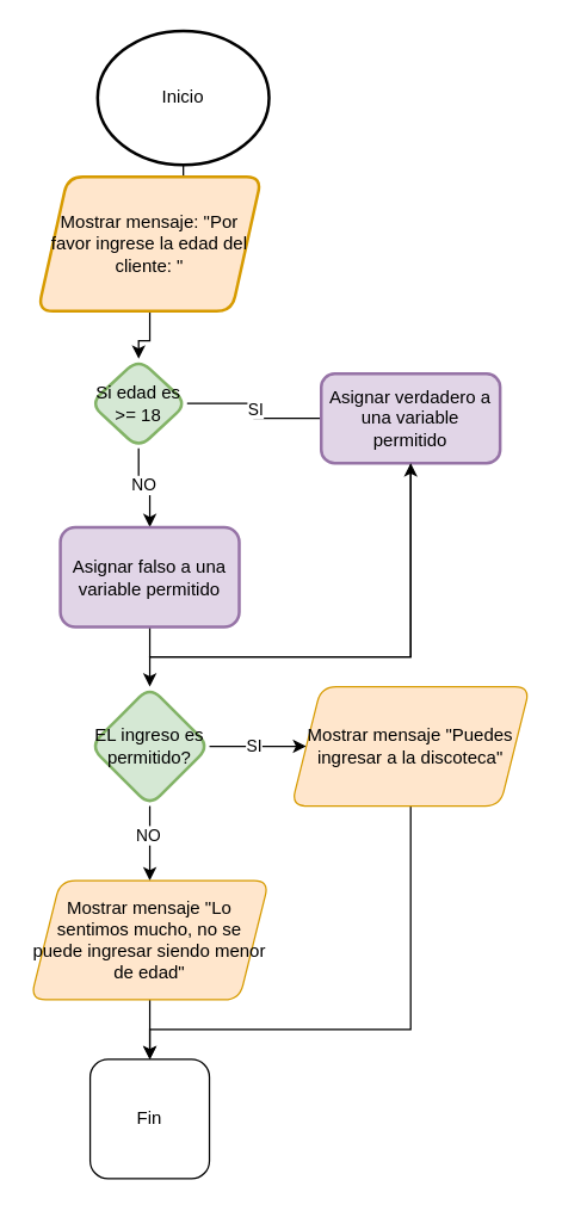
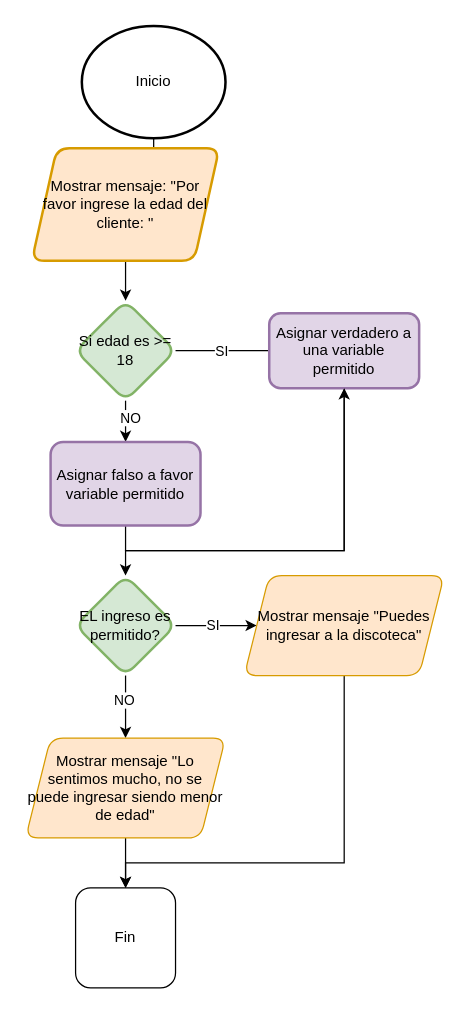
  <mxCell id="0" />
  <mxCell id="1" parent="0" />
  <mxCell id="2" value="" style="edgeStyle=orthogonalEdgeStyle;rounded=0;orthogonalLoop=1;jettySize=auto;html=1;" edge="1" parent="1" source="3" target="5"><mxGeometry relative="1" as="geometry" /></mxCell>
  <mxCell id="3" value="Inicio" style="strokeWidth=2;html=1;shape=mxgraph.flowchart.start_2;whiteSpace=wrap;" vertex="1" parent="1"><mxGeometry x="65" y="20" width="115" height="90" as="geometry" /></mxCell>
  <mxCell id="4" value="" style="edgeStyle=orthogonalEdgeStyle;rounded=0;orthogonalLoop=1;jettySize=auto;html=1;" edge="1" parent="1" source="5" target="10"><mxGeometry relative="1" as="geometry" /></mxCell>
  <mxCell id="5" value="Mostrar mensaje: &quot;Por favor ingrese la edad del cliente: &quot;" style="shape=parallelogram;perimeter=parallelogramPerimeter;whiteSpace=wrap;html=1;fixedSize=1;strokeWidth=2;rounded=1;fillColor=#ffe6cc;strokeColor=#d79b00;" vertex="1" parent="1"><mxGeometry x="25" y="118" width="150" height="90" as="geometry" /></mxCell>
  <mxCell id="6" style="edgeStyle=orthogonalEdgeStyle;rounded=0;orthogonalLoop=1;jettySize=auto;html=1;exitX=1;exitY=0.5;exitDx=0;exitDy=0;endArrow=none;" edge="1" parent="1" source="10" target="12"><mxGeometry relative="1" as="geometry" /></mxCell>
  <mxCell id="7" value="SI" style="edgeLabel;html=1;align=center;verticalAlign=middle;resizable=0;points=[];" vertex="1" connectable="0" parent="6"><mxGeometry x="-0.04" relative="1" as="geometry"><mxPoint as="offset" /></mxGeometry></mxCell>
  <mxCell id="8" style="edgeStyle=orthogonalEdgeStyle;rounded=0;orthogonalLoop=1;jettySize=auto;html=1;exitX=0.5;exitY=1;exitDx=0;exitDy=0;entryX=0.5;entryY=0;entryDx=0;entryDy=0;" edge="1" parent="1" source="10" target="14"><mxGeometry relative="1" as="geometry" /></mxCell>
  <mxCell id="9" value="NO" style="edgeLabel;html=1;align=center;verticalAlign=middle;resizable=0;points=[];" vertex="1" connectable="0" parent="8"><mxGeometry x="-0.212" y="3" relative="1" as="geometry"><mxPoint as="offset" /></mxGeometry></mxCell>
- <mxCell id="10" value="Si edad es &amp;gt;= 18" style="rhombus;whiteSpace=wrap;html=1;fillColor=#d5e8d4;strokeColor=#82b366;strokeWidth=2;rounded=1;" vertex="1" parent="1"><mxGeometry x="60" y="240" width="65" height="60" as="geometry" /></mxCell>
+ <mxCell id="10" value="Si edad es &amp;gt;= 18" style="rhombus;whiteSpace=wrap;html=1;fillColor=#d5e8d4;strokeColor=#82b366;strokeWidth=2;rounded=1;" vertex="1" parent="1"><mxGeometry x="60" y="240" width="80" height="80" as="geometry" /></mxCell>
  <mxCell id="11" style="edgeStyle=orthogonalEdgeStyle;rounded=0;orthogonalLoop=1;jettySize=auto;html=1;exitX=0.5;exitY=1;exitDx=0;exitDy=0;entryX=0.5;entryY=0;entryDx=0;entryDy=0;" edge="1" parent="1" source="12" target="19"><mxGeometry relative="1" as="geometry"><Array as="points"><mxPoint x="275" y="440" /><mxPoint x="100" y="440" /></Array></mxGeometry></mxCell>
  <mxCell id="12" value="Asignar verdadero a una variable permitido" style="whiteSpace=wrap;html=1;fillColor=#e1d5e7;strokeColor=#9673a6;strokeWidth=2;rounded=1;" vertex="1" parent="1"><mxGeometry x="215" y="250" width="120" height="60" as="geometry" /></mxCell>
  <mxCell id="13" style="edgeStyle=orthogonalEdgeStyle;rounded=0;orthogonalLoop=1;jettySize=auto;html=1;exitX=0.5;exitY=1;exitDx=0;exitDy=0;" edge="1" parent="1" source="14" target="12"><mxGeometry relative="1" as="geometry" /></mxCell>
- <mxCell id="14" value="Asignar falso a una variable permitido" style="whiteSpace=wrap;html=1;fillColor=#e1d5e7;strokeColor=#9673a6;strokeWidth=2;rounded=1;" vertex="1" parent="1"><mxGeometry x="40" y="353" width="120" height="67" as="geometry" /></mxCell>
+ <mxCell id="14" value="Asignar falso a favor variable permitido" style="whiteSpace=wrap;html=1;fillColor=#e1d5e7;strokeColor=#9673a6;strokeWidth=2;rounded=1;" vertex="1" parent="1"><mxGeometry x="40" y="353" width="120" height="67" as="geometry" /></mxCell>
  <mxCell id="15" style="edgeStyle=orthogonalEdgeStyle;rounded=0;orthogonalLoop=1;jettySize=auto;html=1;exitX=1;exitY=0.5;exitDx=0;exitDy=0;" edge="1" parent="1" source="19" target="21"><mxGeometry relative="1" as="geometry" /></mxCell>
  <mxCell id="16" value="SI" style="edgeLabel;html=1;align=center;verticalAlign=middle;resizable=0;points=[];" vertex="1" connectable="0" parent="15"><mxGeometry x="-0.108" y="1" relative="1" as="geometry"><mxPoint as="offset" /></mxGeometry></mxCell>
  <mxCell id="17" style="edgeStyle=orthogonalEdgeStyle;rounded=0;orthogonalLoop=1;jettySize=auto;html=1;exitX=0.5;exitY=1;exitDx=0;exitDy=0;entryX=0.5;entryY=0;entryDx=0;entryDy=0;" edge="1" parent="1" source="19" target="23"><mxGeometry relative="1" as="geometry" /></mxCell>
  <mxCell id="18" value="NO" style="edgeLabel;html=1;align=center;verticalAlign=middle;resizable=0;points=[];" vertex="1" connectable="0" parent="17"><mxGeometry x="-0.24" y="-2" relative="1" as="geometry"><mxPoint as="offset" /></mxGeometry></mxCell>
  <mxCell id="19" value="EL ingreso es permitido?" style="rhombus;whiteSpace=wrap;html=1;fillColor=#d5e8d4;strokeColor=#82b366;strokeWidth=2;rounded=1;" vertex="1" parent="1"><mxGeometry x="60" y="460" width="80" height="80" as="geometry" /></mxCell>
  <mxCell id="20" style="edgeStyle=orthogonalEdgeStyle;rounded=0;orthogonalLoop=1;jettySize=auto;html=1;exitX=0.5;exitY=1;exitDx=0;exitDy=0;entryX=0.5;entryY=0;entryDx=0;entryDy=0;" edge="1" parent="1" source="21" target="24"><mxGeometry relative="1" as="geometry"><Array as="points"><mxPoint x="275" y="690" /><mxPoint x="100" y="690" /></Array></mxGeometry></mxCell>
  <mxCell id="21" value="Mostrar mensaje &quot;Puedes ingresar a la discoteca&quot;" style="shape=parallelogram;perimeter=parallelogramPerimeter;whiteSpace=wrap;html=1;fixedSize=1;rounded=1;fillColor=#ffe6cc;strokeColor=#d79b00;" vertex="1" parent="1"><mxGeometry x="195" y="460" width="160" height="80" as="geometry" /></mxCell>
  <mxCell id="22" value="" style="edgeStyle=orthogonalEdgeStyle;rounded=0;orthogonalLoop=1;jettySize=auto;html=1;" edge="1" parent="1" source="23" target="24"><mxGeometry relative="1" as="geometry" /></mxCell>
  <mxCell id="23" value="Mostrar mensaje &quot;Lo sentimos mucho, no se puede ingresar siendo menor de edad&quot;" style="shape=parallelogram;perimeter=parallelogramPerimeter;whiteSpace=wrap;html=1;fixedSize=1;rounded=1;fillColor=#ffe6cc;strokeColor=#d79b00;" vertex="1" parent="1"><mxGeometry x="20" y="590" width="160" height="80" as="geometry" /></mxCell>
  <mxCell id="24" value="Fin" style="whiteSpace=wrap;html=1;rounded=1;" vertex="1" parent="1"><mxGeometry x="60" y="710" width="80" height="80" as="geometry" /></mxCell>
